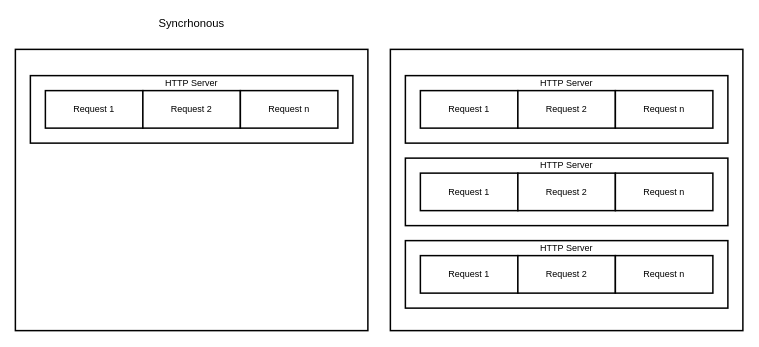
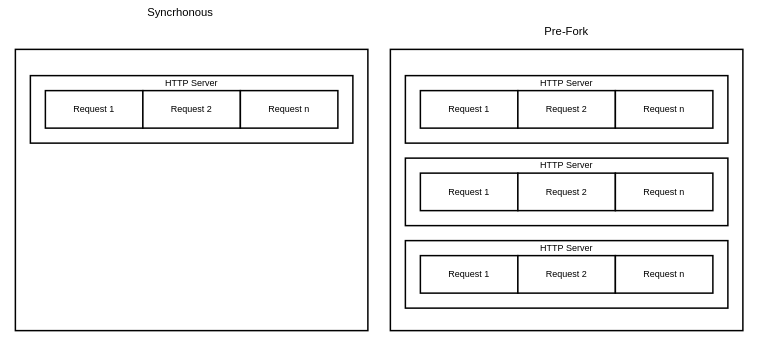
  <mxCell id="0" />
  <mxCell id="1" parent="0" />
  <mxCell id="2" value="" style="rounded=0;whiteSpace=wrap;html=1;strokeWidth=2;" vertex="1" parent="1"><mxGeometry x="20" y="65" width="470" height="375" as="geometry" /></mxCell>
  <mxCell id="3" value="" style="rounded=0;whiteSpace=wrap;html=1;strokeWidth=2;" vertex="1" parent="1"><mxGeometry x="520" y="65" width="470" height="375" as="geometry" /></mxCell>
  <mxCell id="4" value="" style="rounded=0;whiteSpace=wrap;html=1;strokeWidth=2;" vertex="1" parent="1"><mxGeometry x="40" y="100" width="430" height="90" as="geometry" /></mxCell>
  <mxCell id="5" value="Request 1" style="rounded=0;whiteSpace=wrap;html=1;strokeWidth=2;" vertex="1" parent="1"><mxGeometry x="60" y="120" width="130" height="50" as="geometry" /></mxCell>
  <mxCell id="6" value="Request 2" style="rounded=0;whiteSpace=wrap;html=1;strokeWidth=2;" vertex="1" parent="1"><mxGeometry x="190" y="120" width="130" height="50" as="geometry" /></mxCell>
  <mxCell id="7" value="Request n" style="rounded=0;whiteSpace=wrap;html=1;strokeWidth=2;" vertex="1" parent="1"><mxGeometry x="320" y="120" width="130" height="50" as="geometry" /></mxCell>
  <mxCell id="8" value="HTTP Server" style="text;html=1;strokeColor=none;fillColor=none;align=center;verticalAlign=middle;whiteSpace=wrap;rounded=0;strokeWidth=2;" vertex="1" parent="1"><mxGeometry x="195" y="100" width="120" height="20" as="geometry" /></mxCell>
  <mxCell id="9" value="" style="rounded=0;whiteSpace=wrap;html=1;strokeWidth=2;" vertex="1" parent="1"><mxGeometry x="540" y="100" width="430" height="90" as="geometry" /></mxCell>
  <mxCell id="10" value="Request 1" style="rounded=0;whiteSpace=wrap;html=1;strokeWidth=2;" vertex="1" parent="1"><mxGeometry x="560" y="120" width="130" height="50" as="geometry" /></mxCell>
  <mxCell id="11" value="Request 2" style="rounded=0;whiteSpace=wrap;html=1;strokeWidth=2;" vertex="1" parent="1"><mxGeometry x="690" y="120" width="130" height="50" as="geometry" /></mxCell>
  <mxCell id="12" value="Request n" style="rounded=0;whiteSpace=wrap;html=1;strokeWidth=2;" vertex="1" parent="1"><mxGeometry x="820" y="120" width="130" height="50" as="geometry" /></mxCell>
  <mxCell id="13" value="HTTP Server" style="text;html=1;strokeColor=none;fillColor=none;align=center;verticalAlign=middle;whiteSpace=wrap;rounded=0;strokeWidth=2;" vertex="1" parent="1"><mxGeometry x="695" y="100" width="120" height="20" as="geometry" /></mxCell>
  <mxCell id="14" value="" style="rounded=0;whiteSpace=wrap;html=1;strokeWidth=2;" vertex="1" parent="1"><mxGeometry x="540" y="210" width="430" height="90" as="geometry" /></mxCell>
  <mxCell id="15" value="Request 1" style="rounded=0;whiteSpace=wrap;html=1;strokeWidth=2;" vertex="1" parent="1"><mxGeometry x="560" y="230" width="130" height="50" as="geometry" /></mxCell>
  <mxCell id="16" value="Request 2" style="rounded=0;whiteSpace=wrap;html=1;strokeWidth=2;" vertex="1" parent="1"><mxGeometry x="690" y="230" width="130" height="50" as="geometry" /></mxCell>
  <mxCell id="17" value="Request n" style="rounded=0;whiteSpace=wrap;html=1;strokeWidth=2;" vertex="1" parent="1"><mxGeometry x="820" y="230" width="130" height="50" as="geometry" /></mxCell>
  <mxCell id="18" value="HTTP Server" style="text;html=1;strokeColor=none;fillColor=none;align=center;verticalAlign=middle;whiteSpace=wrap;rounded=0;strokeWidth=2;" vertex="1" parent="1"><mxGeometry x="695" y="210" width="120" height="20" as="geometry" /></mxCell>
  <mxCell id="19" value="" style="rounded=0;whiteSpace=wrap;html=1;strokeWidth=2;" vertex="1" parent="1"><mxGeometry x="540" y="320" width="430" height="90" as="geometry" /></mxCell>
  <mxCell id="20" value="Request 1" style="rounded=0;whiteSpace=wrap;html=1;strokeWidth=2;" vertex="1" parent="1"><mxGeometry x="560" y="340" width="130" height="50" as="geometry" /></mxCell>
  <mxCell id="21" value="Request 2" style="rounded=0;whiteSpace=wrap;html=1;strokeWidth=2;" vertex="1" parent="1"><mxGeometry x="690" y="340" width="130" height="50" as="geometry" /></mxCell>
  <mxCell id="22" value="Request n" style="rounded=0;whiteSpace=wrap;html=1;strokeWidth=2;" vertex="1" parent="1"><mxGeometry x="820" y="340" width="130" height="50" as="geometry" /></mxCell>
  <mxCell id="23" value="HTTP Server" style="text;html=1;strokeColor=none;fillColor=none;align=center;verticalAlign=middle;whiteSpace=wrap;rounded=0;strokeWidth=2;" vertex="1" parent="1"><mxGeometry x="695" y="320" width="120" height="20" as="geometry" /></mxCell>
- <mxCell id="24" value="&lt;font style=&quot;font-size: 15px&quot;&gt;Syncrhonous&lt;/font&gt;" style="text;html=1;strokeColor=none;fillColor=none;align=center;verticalAlign=middle;whiteSpace=wrap;rounded=0;" vertex="1" parent="1"><mxGeometry x="205" y="20" width="100" height="20" as="geometry" /></mxCell>
+ <mxCell id="24" value="&lt;font style=&quot;font-size: 15px&quot;&gt;Syncrhonous&lt;/font&gt;" style="text;html=1;strokeColor=none;fillColor=none;align=center;verticalAlign=middle;whiteSpace=wrap;rounded=0;" vertex="1" parent="1"><mxGeometry x="190" y="5" width="100" height="20" as="geometry" /></mxCell>
+ <mxCell id="25" value="&lt;font style=&quot;font-size: 15px&quot;&gt;Pre-Fork&lt;/font&gt;" style="text;html=1;strokeColor=none;fillColor=none;align=center;verticalAlign=middle;whiteSpace=wrap;rounded=0;" vertex="1" parent="1"><mxGeometry x="705" y="30" width="100" height="20" as="geometry" /></mxCell>
